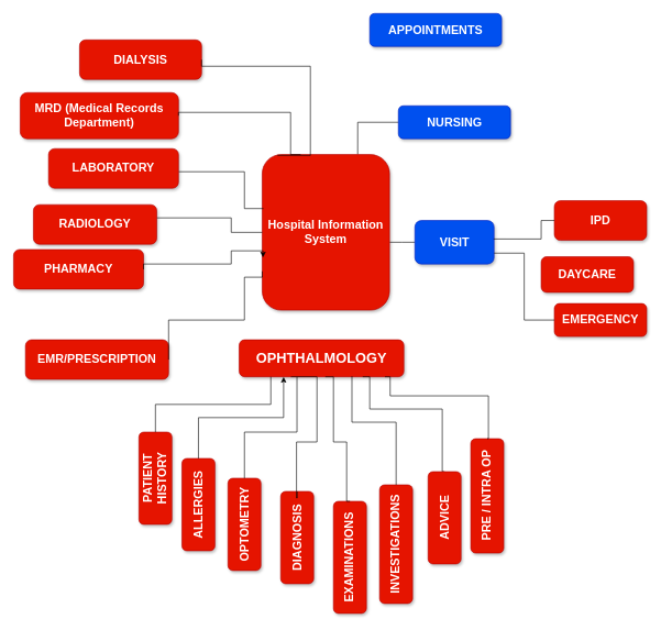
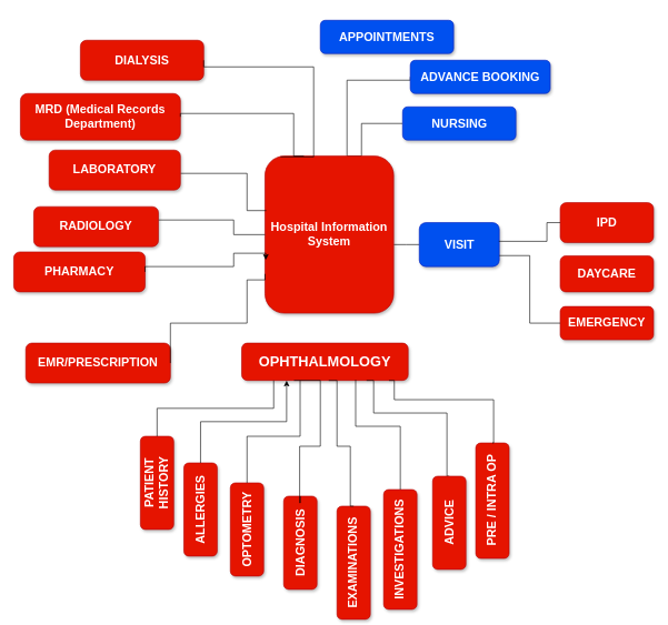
  <mxCell id="0" style=";html=1;" />
  <mxCell id="1" style=";html=1;" parent="0" />
  <mxCell id="2" style="edgeStyle=elbowEdgeStyle;rounded=0;html=1;startArrow=none;startFill=0;jettySize=auto;orthogonalLoop=1;fontSize=18;elbow=vertical;strokeColor=default;endArrow=none;align=center;verticalAlign=middle;fontFamily=Helvetica;fontColor=default;labelBackgroundColor=default;curved=1;fontStyle=1" parent="1" source="5" target="6" edge="1"><mxGeometry relative="1" as="geometry" /></mxCell>
  <mxCell id="3" style="edgeStyle=orthogonalEdgeStyle;rounded=0;orthogonalLoop=1;jettySize=auto;html=1;exitX=0.75;exitY=0;exitDx=0;exitDy=0;entryX=0;entryY=0.5;entryDx=0;entryDy=0;endArrow=none;startFill=0;fontStyle=1" edge="1" parent="1" source="5" target="25"><mxGeometry relative="1" as="geometry" /></mxCell>
+ <mxCell id="4" style="edgeStyle=orthogonalEdgeStyle;rounded=0;orthogonalLoop=1;jettySize=auto;html=1;exitX=0.75;exitY=0;exitDx=0;exitDy=0;entryX=0;entryY=0.5;entryDx=0;entryDy=0;endArrow=none;startFill=0;fontStyle=1" edge="1" parent="1" source="5" target="26"><mxGeometry relative="1" as="geometry"><Array as="points"><mxPoint x="520" y="234" /><mxPoint x="520" y="120" /><mxPoint x="615" y="120" /></Array></mxGeometry></mxCell>
  <mxCell id="5" value="Hospital Information System" style="whiteSpace=wrap;html=1;shadow=1;fontSize=18;fillColor=light-dark(#E51400,#FFFFFF);strokeColor=#B20000;rounded=1;align=center;verticalAlign=middle;fontFamily=Helvetica;fontStyle=1;fontColor=#ffffff;" parent="1" vertex="1"><mxGeometry x="397" y="234" width="193" height="236" as="geometry" /></mxCell>
  <mxCell id="6" value="VISIT" style="whiteSpace=wrap;html=1;shadow=1;fontSize=18;fillColor=#0050ef;strokeColor=#001DBC;rounded=1;align=center;verticalAlign=middle;fontFamily=Helvetica;fontColor=#ffffff;fontStyle=1;" parent="1" vertex="1"><mxGeometry x="628.5" y="334" width="120" height="66" as="geometry" /></mxCell>
  <mxCell id="7" style="rounded=0;html=1;startArrow=none;startFill=0;jettySize=auto;orthogonalLoop=1;fontSize=18;elbow=vertical;strokeColor=default;align=center;verticalAlign=middle;fontFamily=Helvetica;fontColor=default;labelBackgroundColor=default;endArrow=none;entryX=0.01;entryY=0.347;entryDx=0;entryDy=0;entryPerimeter=0;edgeStyle=orthogonalEdgeStyle;curved=0;fontStyle=1" parent="1" source="8" target="5" edge="1"><mxGeometry relative="1" as="geometry"><Array as="points"><mxPoint x="370" y="260" /><mxPoint x="370" y="316" /></Array></mxGeometry></mxCell>
  <mxCell id="8" value="LABORATORY" style="whiteSpace=wrap;html=1;shadow=1;fontSize=18;fillColor=light-dark(#E51400,#FFFFFF);strokeColor=#B20000;rounded=1;align=center;verticalAlign=middle;fontFamily=Helvetica;fontColor=#ffffff;fontStyle=1;" parent="1" vertex="1"><mxGeometry x="73" y="225" width="197" height="60" as="geometry" /></mxCell>
  <mxCell id="9" style="edgeStyle=orthogonalEdgeStyle;rounded=0;html=1;startArrow=none;startFill=0;jettySize=auto;orthogonalLoop=1;fontSize=18;elbow=vertical;strokeColor=default;align=center;verticalAlign=middle;fontFamily=Helvetica;fontColor=default;labelBackgroundColor=default;endArrow=none;curved=0;fontStyle=1" parent="1" source="10" target="5" edge="1"><mxGeometry relative="1" as="geometry"><Array as="points"><mxPoint x="350" y="330" /><mxPoint x="350" y="352" /></Array></mxGeometry></mxCell>
  <mxCell id="10" value="RADIOLOGY" style="whiteSpace=wrap;html=1;shadow=1;fontSize=18;fillColor=light-dark(#E51400,#FFFFFF);strokeColor=#B20000;rounded=1;align=center;verticalAlign=middle;fontFamily=Helvetica;fontColor=#ffffff;fontStyle=1;" parent="1" vertex="1"><mxGeometry x="50" y="310" width="187" height="60" as="geometry" /></mxCell>
  <mxCell id="11" value="&lt;span id=&quot;docs-internal-guid-645cfd7d-7fff-0ffe-12d1-b18ff2b2fb76&quot;&gt;&lt;span style=&quot;font-size: 16pt; background-color: transparent; font-variant-numeric: normal; font-variant-east-asian: normal; font-variant-alternates: normal; font-variant-position: normal; font-variant-emoji: normal; vertical-align: baseline; white-space-collapse: preserve;&quot;&gt;OPHTHALMOLOGY&lt;/span&gt;&lt;/span&gt;" style="whiteSpace=wrap;html=1;shadow=1;fontSize=18;fillColor=light-dark(#E51400,#FFFFFF);strokeColor=#B20000;rounded=1;align=center;verticalAlign=middle;fontFamily=Helvetica;fontColor=#ffffff;fontStyle=1;" parent="1" vertex="1"><mxGeometry x="362" y="515" width="249.75" height="56" as="geometry" /></mxCell>
  <mxCell id="12" value="IPD" style="rounded=1;whiteSpace=wrap;html=1;fontSize=18;fontStyle=1;shadow=1;strokeColor=#B20000;align=center;verticalAlign=middle;fontFamily=Helvetica;fontColor=#ffffff;fillColor=light-dark(#E51400,#FFFFFF);" vertex="1" parent="1"><mxGeometry x="840" y="304" width="140" height="60" as="geometry" /></mxCell>
  <mxCell id="13" value="EMERGENCY" style="rounded=1;whiteSpace=wrap;html=1;fontSize=18;fontStyle=1;shadow=1;strokeColor=#B20000;align=center;verticalAlign=middle;fontFamily=Helvetica;fontColor=#ffffff;fillColor=light-dark(#E51400,#FFFFFF);" vertex="1" parent="1"><mxGeometry x="840" y="460" width="140" height="50" as="geometry" /></mxCell>
- <mxCell id="14" value="DAYCARE" style="rounded=1;whiteSpace=wrap;html=1;fontSize=18;fontStyle=1;shadow=1;strokeColor=#B20000;align=center;verticalAlign=middle;fontFamily=Helvetica;fontColor=#ffffff;fillColor=light-dark(#E51400,#FFFFFF);" vertex="1" parent="1"><mxGeometry x="820" y="389" width="140" height="54" as="geometry" /></mxCell>
+ <mxCell id="14" value="DAYCARE" style="rounded=1;whiteSpace=wrap;html=1;fontSize=18;fontStyle=1;shadow=1;strokeColor=#B20000;align=center;verticalAlign=middle;fontFamily=Helvetica;fontColor=#ffffff;fillColor=light-dark(#E51400,#FFFFFF);" vertex="1" parent="1"><mxGeometry x="840" y="384" width="140" height="54" as="geometry" /></mxCell>
  <mxCell id="15" value="" style="endArrow=none;html=1;rounded=0;entryX=0;entryY=0.5;entryDx=0;entryDy=0;exitX=0.995;exitY=0.425;exitDx=0;exitDy=0;edgeStyle=orthogonalEdgeStyle;strokeColor=default;align=center;verticalAlign=middle;fontFamily=Helvetica;fontSize=18;fontColor=default;labelBackgroundColor=default;elbow=vertical;startArrow=none;startFill=0;curved=0;exitPerimeter=0;fontStyle=1" edge="1" parent="1" source="6" target="12"><mxGeometry width="50" height="50" relative="1" as="geometry"><mxPoint x="600" y="480" as="sourcePoint" /><mxPoint x="650" y="430" as="targetPoint" /><Array as="points"><mxPoint x="820" y="362" /><mxPoint x="820" y="334" /></Array></mxGeometry></mxCell>
  <mxCell id="16" value="" style="html=1;rounded=0;exitX=0;exitY=0.5;exitDx=0;exitDy=0;edgeStyle=orthogonalEdgeStyle;endArrow=none;startFill=0;entryX=1;entryY=0.75;entryDx=0;entryDy=0;strokeColor=default;align=center;verticalAlign=middle;fontFamily=Helvetica;fontSize=18;fontColor=default;labelBackgroundColor=default;elbow=vertical;startArrow=none;curved=0;fontStyle=1" edge="1" parent="1" source="13" target="6"><mxGeometry width="100" relative="1" as="geometry"><mxPoint x="723" y="530" as="sourcePoint" /><mxPoint x="650" y="619" as="targetPoint" /></mxGeometry></mxCell>
  <mxCell id="17" value="PHARMACY" style="whiteSpace=wrap;html=1;shadow=1;fontSize=18;fillColor=light-dark(#E51400,#FFFFFF);strokeColor=#B20000;rounded=1;align=center;verticalAlign=middle;fontFamily=Helvetica;fontColor=#ffffff;fontStyle=1;" vertex="1" parent="1"><mxGeometry x="20" y="378" width="197" height="60" as="geometry" /></mxCell>
  <mxCell id="18" style="edgeStyle=orthogonalEdgeStyle;rounded=0;html=1;startArrow=none;startFill=0;jettySize=auto;orthogonalLoop=1;fontSize=18;elbow=vertical;strokeColor=default;endArrow=classic;exitX=1;exitY=0.5;exitDx=0;exitDy=0;align=center;verticalAlign=middle;fontFamily=Helvetica;fontColor=default;labelBackgroundColor=default;entryX=0.006;entryY=0.661;entryDx=0;entryDy=0;entryPerimeter=0;curved=0;fontStyle=1;" edge="1" parent="1" source="17" target="5"><mxGeometry relative="1" as="geometry"><mxPoint x="360" y="500" as="sourcePoint" /><mxPoint x="380" y="354" as="targetPoint" /><Array as="points"><mxPoint x="217" y="400" /><mxPoint x="350" y="400" /><mxPoint x="350" y="380" /><mxPoint x="398" y="380" /></Array></mxGeometry></mxCell>
  <mxCell id="19" value="EMR/PRESCRIPTION" style="whiteSpace=wrap;html=1;shadow=1;fontSize=18;fillColor=light-dark(#E51400,#FFFFFF);strokeColor=#B20000;rounded=1;align=center;verticalAlign=middle;fontFamily=Helvetica;fontColor=#ffffff;fontStyle=1;" vertex="1" parent="1"><mxGeometry x="38" y="515" width="217" height="60" as="geometry" /></mxCell>
  <mxCell id="20" style="edgeStyle=orthogonalEdgeStyle;rounded=0;html=1;startArrow=none;startFill=0;jettySize=auto;orthogonalLoop=1;fontSize=18;elbow=vertical;strokeColor=default;endArrow=none;exitX=1;exitY=0.5;exitDx=0;exitDy=0;align=center;verticalAlign=middle;fontFamily=Helvetica;fontColor=default;labelBackgroundColor=default;entryX=0;entryY=0.75;entryDx=0;entryDy=0;curved=0;fontStyle=1" edge="1" parent="1" source="19" target="5"><mxGeometry relative="1" as="geometry"><mxPoint x="340" y="390" as="sourcePoint" /><mxPoint x="451" y="426" as="targetPoint" /><Array as="points"><mxPoint x="370" y="485" /><mxPoint x="370" y="420" /><mxPoint x="397" y="420" /></Array></mxGeometry></mxCell>
- <mxCell id="21" value="APPOINTMENTS" style="whiteSpace=wrap;html=1;shadow=1;fontSize=18;fillColor=#0050ef;strokeColor=#001DBC;rounded=1;align=center;verticalAlign=middle;fontFamily=Helvetica;fontColor=#ffffff;fontStyle=1;" vertex="1" parent="1"><mxGeometry x="560" y="20" width="200" height="50" as="geometry" /></mxCell>
+ <mxCell id="21" value="APPOINTMENTS" style="whiteSpace=wrap;html=1;shadow=1;fontSize=18;fillColor=#0050ef;strokeColor=#001DBC;rounded=1;align=center;verticalAlign=middle;fontFamily=Helvetica;fontColor=#ffffff;fontStyle=1;" vertex="1" parent="1"><mxGeometry x="480" y="30" width="200" height="50" as="geometry" /></mxCell>
  <mxCell id="22" value="DIALYSIS" style="whiteSpace=wrap;html=1;shadow=1;fontSize=18;fillColor=light-dark(#E51400,#FFFFFF);strokeColor=#B20000;rounded=1;align=center;verticalAlign=middle;fontFamily=Helvetica;fontColor=#ffffff;fontStyle=1;" vertex="1" parent="1"><mxGeometry x="120" y="60" width="185" height="60" as="geometry" /></mxCell>
  <mxCell id="23" style="edgeStyle=orthogonalEdgeStyle;rounded=0;html=1;startArrow=none;startFill=0;jettySize=auto;orthogonalLoop=1;fontSize=18;elbow=vertical;strokeColor=default;endArrow=none;exitX=1;exitY=0.5;exitDx=0;exitDy=0;align=center;verticalAlign=middle;fontFamily=Helvetica;fontColor=default;labelBackgroundColor=default;curved=0;entryX=0.12;entryY=0.005;entryDx=0;entryDy=0;entryPerimeter=0;fontStyle=1" edge="1" parent="1" source="22" target="5"><mxGeometry relative="1" as="geometry"><mxPoint x="546.5" y="60" as="sourcePoint" /><mxPoint x="603.5" y="81" as="targetPoint" /><Array as="points"><mxPoint x="470" y="100" /><mxPoint x="470" y="235" /></Array></mxGeometry></mxCell>
  <mxCell id="24" value="&lt;div style=&quot;&quot;&gt;&lt;span style=&quot;background-color: transparent;&quot;&gt;MRD (Medical Records Department)&lt;/span&gt;&lt;/div&gt;" style="whiteSpace=wrap;html=1;shadow=1;fontSize=18;fillColor=light-dark(#E51400,#FFFFFF);strokeColor=#B20000;rounded=1;align=center;verticalAlign=middle;fontFamily=Helvetica;fontColor=#ffffff;fontStyle=1;" vertex="1" parent="1"><mxGeometry x="30" y="140" width="240" height="70" as="geometry" /></mxCell>
  <mxCell id="25" value="NURSING" style="whiteSpace=wrap;html=1;shadow=1;fontSize=18;fillColor=#0050ef;strokeColor=#001DBC;rounded=1;align=center;verticalAlign=middle;fontFamily=Helvetica;fontColor=#ffffff;fontStyle=1;" vertex="1" parent="1"><mxGeometry x="603.5" y="160" width="170" height="50" as="geometry" /></mxCell>
+ <mxCell id="26" value="ADVANCE BOOKING" style="whiteSpace=wrap;html=1;shadow=1;fontSize=18;fillColor=#0050ef;strokeColor=#001DBC;rounded=1;align=center;verticalAlign=middle;fontFamily=Helvetica;fontColor=#ffffff;fontStyle=1;" vertex="1" parent="1"><mxGeometry x="615" y="90" width="210" height="50" as="geometry" /></mxCell>
  <mxCell id="27" style="edgeStyle=orthogonalEdgeStyle;rounded=0;orthogonalLoop=1;jettySize=auto;html=1;exitX=1;exitY=0.5;exitDx=0;exitDy=0;endArrow=none;startFill=0;entryX=0.302;entryY=0;entryDx=0;entryDy=0;entryPerimeter=0;fontStyle=1" edge="1" parent="1" source="24" target="5"><mxGeometry relative="1" as="geometry"><mxPoint x="455" y="230" as="targetPoint" /><Array as="points"><mxPoint x="270" y="170" /><mxPoint x="440" y="170" /><mxPoint x="440" y="234" /></Array></mxGeometry></mxCell>
  <mxCell id="28" value="PATIENT HISTORY" style="rounded=1;whiteSpace=wrap;fontSize=18;rotation=-90;fontStyle=1;shadow=1;strokeColor=#B20000;align=center;verticalAlign=middle;fontFamily=Helvetica;fontColor=#ffffff;fillColor=light-dark(#E51400,#FFFFFF);" vertex="1" parent="1"><mxGeometry x="165" y="700" width="140" height="50" as="geometry" /></mxCell>
  <mxCell id="29" value="ALLERGIES" style="rounded=1;whiteSpace=wrap;fontSize=18;rotation=-90;fontStyle=1;shadow=1;strokeColor=#B20000;align=center;verticalAlign=middle;fontFamily=Helvetica;fontColor=#ffffff;fillColor=light-dark(#E51400,#FFFFFF);" vertex="1" parent="1"><mxGeometry x="230.25" y="740" width="140" height="50" as="geometry" /></mxCell>
  <mxCell id="30" value="OPTOMETRY" style="rounded=1;whiteSpace=wrap;fontSize=18;rotation=-90;fontStyle=1;shadow=1;strokeColor=#B20000;align=center;verticalAlign=middle;fontFamily=Helvetica;fontColor=#ffffff;fillColor=light-dark(#E51400,#FFFFFF);" vertex="1" parent="1"><mxGeometry x="300" y="770" width="140" height="50" as="geometry" /></mxCell>
  <mxCell id="31" value="DIAGNOSIS" style="rounded=1;whiteSpace=wrap;fontSize=18;rotation=-90;fontStyle=1;shadow=1;strokeColor=#B20000;align=center;verticalAlign=middle;fontFamily=Helvetica;fontColor=#ffffff;fillColor=light-dark(#E51400,#FFFFFF);" vertex="1" parent="1"><mxGeometry x="380" y="790" width="140" height="50" as="geometry" /></mxCell>
  <mxCell id="32" value="EXAMINATIONS" style="rounded=1;whiteSpace=wrap;fontSize=18;rotation=-90;fontStyle=1;shadow=1;strokeColor=#B20000;align=center;verticalAlign=middle;fontFamily=Helvetica;fontColor=#ffffff;fillColor=light-dark(#E51400,#FFFFFF);" vertex="1" parent="1"><mxGeometry x="445" y="820" width="170" height="50" as="geometry" /></mxCell>
  <mxCell id="33" value="INVESTIGATIONS" style="rounded=1;whiteSpace=wrap;fontSize=18;rotation=-90;fontStyle=1;shadow=1;strokeColor=#B20000;align=center;verticalAlign=middle;fontFamily=Helvetica;fontColor=#ffffff;fillColor=light-dark(#E51400,#FFFFFF);" vertex="1" parent="1"><mxGeometry x="510" y="800" width="180" height="50" as="geometry" /></mxCell>
  <mxCell id="34" style="edgeStyle=orthogonalEdgeStyle;rounded=0;orthogonalLoop=1;jettySize=auto;html=1;exitX=1;exitY=0.5;exitDx=0;exitDy=0;strokeColor=default;align=center;verticalAlign=middle;fontFamily=Helvetica;fontSize=18;fontColor=default;labelBackgroundColor=default;elbow=vertical;startArrow=none;startFill=0;endArrow=none;curved=0;fontStyle=1" edge="1" parent="1" source="28"><mxGeometry relative="1" as="geometry"><mxPoint x="410" y="571" as="targetPoint" /><Array as="points"><mxPoint x="235" y="613" /><mxPoint x="410" y="613" /><mxPoint x="410" y="571" /></Array></mxGeometry></mxCell>
  <mxCell id="35" style="edgeStyle=orthogonalEdgeStyle;rounded=0;orthogonalLoop=1;jettySize=auto;html=1;exitX=1;exitY=0.5;exitDx=0;exitDy=0;entryX=0.27;entryY=1.006;entryDx=0;entryDy=0;entryPerimeter=0;strokeColor=default;align=center;verticalAlign=middle;fontFamily=Helvetica;fontSize=18;fontColor=default;labelBackgroundColor=default;elbow=vertical;startArrow=none;startFill=0;endArrow=classic;curved=0;fontStyle=1;" edge="1" parent="1" source="29" target="11"><mxGeometry relative="1" as="geometry"><Array as="points"><mxPoint x="300" y="633" /><mxPoint x="430" y="633" /><mxPoint x="430" y="571" /></Array></mxGeometry></mxCell>
  <mxCell id="36" style="edgeStyle=orthogonalEdgeStyle;rounded=0;orthogonalLoop=1;jettySize=auto;html=1;exitX=1;exitY=0.5;exitDx=0;exitDy=0;strokeColor=default;align=center;verticalAlign=middle;fontFamily=Helvetica;fontSize=18;fontColor=default;labelBackgroundColor=default;elbow=vertical;startArrow=none;startFill=0;endArrow=none;curved=0;fontStyle=1;entryX=0.351;entryY=1.006;entryDx=0;entryDy=0;entryPerimeter=0;" edge="1" parent="1" source="30" target="11"><mxGeometry relative="1" as="geometry"><mxPoint x="460" y="600" as="targetPoint" /><Array as="points"><mxPoint x="370" y="655" /><mxPoint x="450" y="655" /></Array></mxGeometry></mxCell>
  <mxCell id="37" style="edgeStyle=orthogonalEdgeStyle;rounded=0;orthogonalLoop=1;jettySize=auto;html=1;exitX=1;exitY=0.5;exitDx=0;exitDy=0;entryX=0.314;entryY=1;entryDx=0;entryDy=0;entryPerimeter=0;strokeColor=default;align=center;verticalAlign=middle;fontFamily=Helvetica;fontSize=18;fontColor=default;labelBackgroundColor=default;elbow=vertical;startArrow=none;startFill=0;endArrow=none;curved=0;fontStyle=1" edge="1" parent="1" source="31" target="11"><mxGeometry relative="1" as="geometry"><mxPoint x="450" y="580" as="targetPoint" /><Array as="points"><mxPoint x="450" y="755" /><mxPoint x="449" y="670" /><mxPoint x="480" y="670" /><mxPoint x="480" y="571" /></Array></mxGeometry></mxCell>
  <mxCell id="38" style="edgeStyle=orthogonalEdgeStyle;rounded=0;orthogonalLoop=1;jettySize=auto;html=1;exitX=1;exitY=0.5;exitDx=0;exitDy=0;entryX=0.523;entryY=1.001;entryDx=0;entryDy=0;entryPerimeter=0;endArrow=none;startFill=0;fontStyle=1" edge="1" parent="1" source="32" target="11"><mxGeometry relative="1" as="geometry"><mxPoint x="494" y="580" as="targetPoint" /><Array as="points"><mxPoint x="525" y="670" /><mxPoint x="505" y="670" /><mxPoint x="505" y="571" /></Array></mxGeometry></mxCell>
  <mxCell id="39" style="edgeStyle=orthogonalEdgeStyle;rounded=0;orthogonalLoop=1;jettySize=auto;html=1;exitX=1;exitY=0.5;exitDx=0;exitDy=0;strokeColor=default;align=center;verticalAlign=middle;fontFamily=Helvetica;fontSize=18;fontColor=default;labelBackgroundColor=default;elbow=vertical;startArrow=none;startFill=0;endArrow=none;curved=0;fontStyle=1" edge="1" parent="1" source="33"><mxGeometry relative="1" as="geometry"><mxPoint x="533" y="570" as="targetPoint" /><Array as="points"><mxPoint x="600" y="640" /><mxPoint x="533" y="640" /><mxPoint x="533" y="571" /></Array></mxGeometry></mxCell>
  <mxCell id="40" style="edgeStyle=orthogonalEdgeStyle;rounded=0;orthogonalLoop=1;jettySize=auto;html=1;exitX=1;exitY=0.5;exitDx=0;exitDy=0;entryX=0.75;entryY=1;entryDx=0;entryDy=0;strokeColor=default;align=center;verticalAlign=middle;fontFamily=Helvetica;fontSize=18;fontColor=default;labelBackgroundColor=default;elbow=vertical;startArrow=none;startFill=0;endArrow=none;curved=0;fontStyle=1" edge="1" parent="1" source="41" target="11"><mxGeometry relative="1" as="geometry"><Array as="points"><mxPoint x="670" y="715" /><mxPoint x="670" y="620" /><mxPoint x="560" y="620" /><mxPoint x="560" y="571" /></Array></mxGeometry></mxCell>
  <mxCell id="41" value="ADVICE" style="rounded=1;whiteSpace=wrap;fontSize=18;rotation=-90;fontStyle=1;shadow=1;strokeColor=#B20000;align=center;verticalAlign=middle;fontFamily=Helvetica;fontColor=#ffffff;fillColor=light-dark(#E51400,#FFFFFF);" vertex="1" parent="1"><mxGeometry x="603.5" y="760" width="140" height="50" as="geometry" /></mxCell>
  <mxCell id="42" value="PRE / INTRA OP" style="rounded=1;whiteSpace=wrap;fontSize=18;rotation=-90;fontStyle=1;shadow=1;strokeColor=#B20000;align=center;verticalAlign=middle;fontFamily=Helvetica;fontColor=#ffffff;fillColor=light-dark(#E51400,#FFFFFF);" vertex="1" parent="1"><mxGeometry x="651.5" y="726.75" width="173.5" height="50" as="geometry" /></mxCell>
  <mxCell id="43" style="edgeStyle=orthogonalEdgeStyle;rounded=0;orthogonalLoop=1;jettySize=auto;html=1;exitX=1;exitY=0.5;exitDx=0;exitDy=0;strokeColor=default;align=center;verticalAlign=middle;fontFamily=Helvetica;fontSize=18;fontColor=default;labelBackgroundColor=default;elbow=vertical;startArrow=none;startFill=0;endArrow=none;curved=0;entryX=0.885;entryY=1.001;entryDx=0;entryDy=0;entryPerimeter=0;fontStyle=1" edge="1" parent="1" source="42" target="11"><mxGeometry relative="1" as="geometry"><mxPoint x="588" y="570" as="targetPoint" /><Array as="points"><mxPoint x="740" y="665" /><mxPoint x="740" y="600" /><mxPoint x="591" y="600" /></Array></mxGeometry></mxCell>
